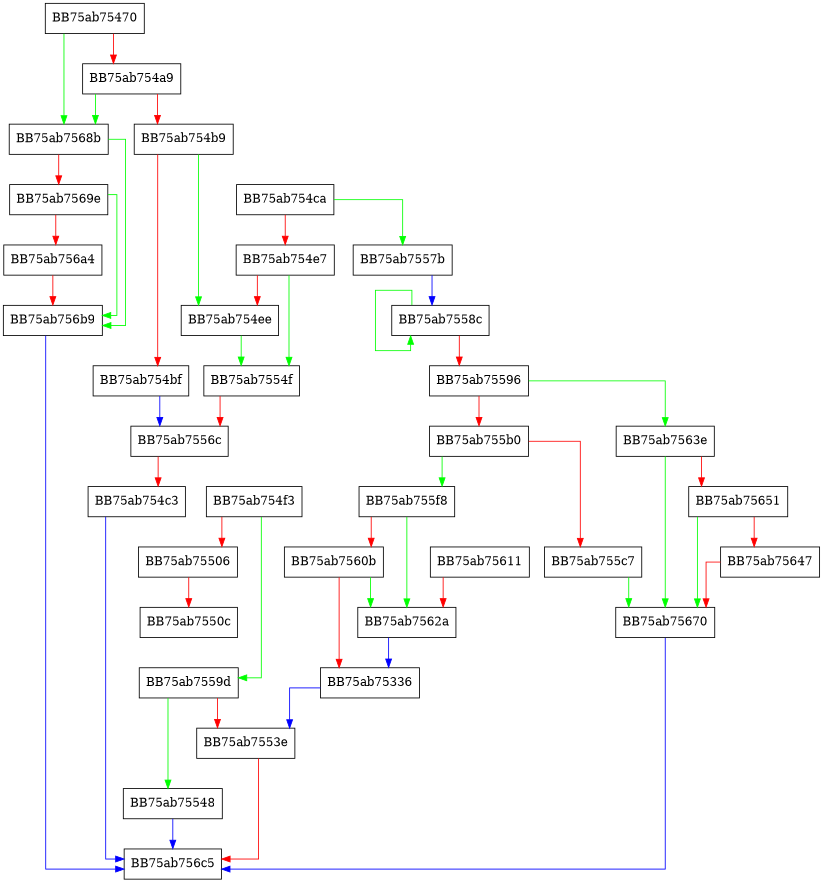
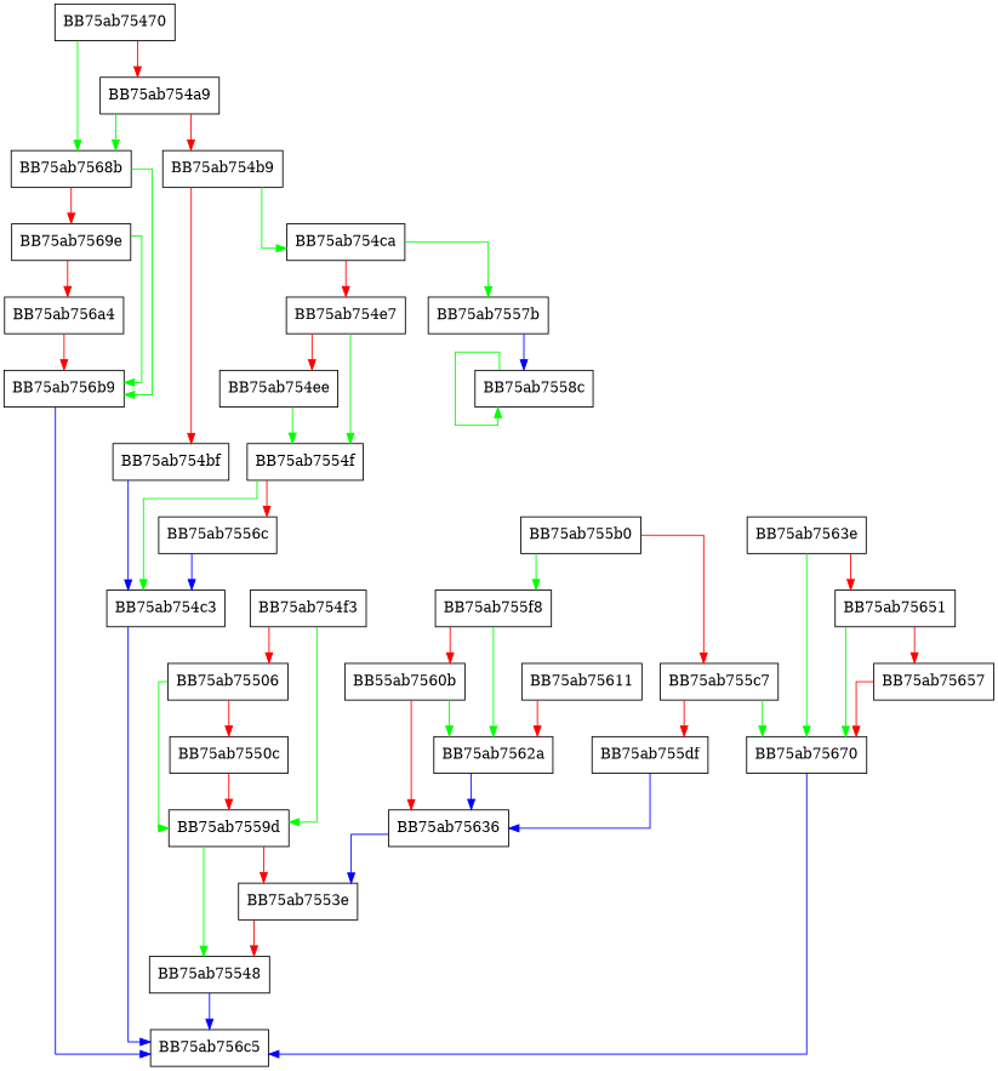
  digraph {
    splines=ortho
    node [shape=box]
    edge [color=red]
    BB75ab75470
    BB75ab7568b
    BB75ab754a9
    BB75ab756b9
    BB75ab7569e
    BB75ab754b9
    BB75ab756c5
    BB75ab756a4
    BB75ab754ca
    BB75ab754bf
    BB75ab7557b
    BB75ab754e7
    BB75ab754c3
    BB75ab7558c
    BB75ab7554f
    BB75ab754ee
-   BB75ab75596
    BB75ab7556c
    n19 [label=BB75ab7559d]
    BB75ab754f3
    BB75ab75506
    BB75ab75548
    BB75ab7553e
    BB75ab7550c
    BB75ab7563e
    BB75ab755b0
    BB75ab75670
    BB75ab75651
    BB75ab755f8
    BB75ab755c7
-   BB75ab75657 [label=BB75ab75647]
+   BB75ab75657
    BB75ab7562a
-   BB75ab7560b
-   BB75ab75636 [label=BB75ab75336]
+   BB75ab7560b [label=BB55ab7560b]
+   BB75ab755df
+   BB75ab75636
    BB75ab75611
    BB75ab75470 -> BB75ab7568b [color=green]
    BB75ab75470 -> BB75ab754a9
    BB75ab7568b -> BB75ab756b9 [color=green]
    BB75ab7568b -> BB75ab7569e
    BB75ab754a9 -> BB75ab7568b [color=green]
    BB75ab754a9 -> BB75ab754b9
    BB75ab756b9 -> BB75ab756c5 [color=blue]
    BB75ab7569e -> BB75ab756b9 [color=green]
    BB75ab7569e -> BB75ab756a4
-   BB75ab754b9 -> BB75ab754ee [color=green]
+   BB75ab754b9 -> BB75ab754ca [color=green]
    BB75ab754b9 -> BB75ab754bf
    BB75ab756a4 -> BB75ab756b9
    BB75ab754ca -> BB75ab7557b [color=green]
    BB75ab754ca -> BB75ab754e7
-   BB75ab754bf -> BB75ab7556c [color=blue]
+   BB75ab754bf -> BB75ab754c3 [color=blue]
    BB75ab7557b -> BB75ab7558c [color=blue]
    BB75ab754e7 -> BB75ab7554f [color=green]
    BB75ab754e7 -> BB75ab754ee
    BB75ab754c3 -> BB75ab756c5 [color=blue]
    BB75ab7558c -> BB75ab7558c [color=green]
-   BB75ab7558c -> BB75ab75596
+   BB75ab7554f -> BB75ab754c3 [color=green]
    BB75ab7554f -> BB75ab7556c
    BB75ab754ee -> BB75ab7554f [color=green]
-   BB75ab75596 -> BB75ab7563e [color=green]
-   BB75ab75596 -> BB75ab755b0
-   BB75ab7556c -> BB75ab754c3
+   BB75ab7556c -> BB75ab754c3 [color=blue]
    n19 -> BB75ab75548 [color=green]
    n19 -> BB75ab7553e
    BB75ab754f3 -> n19 [color=green]
    BB75ab754f3 -> BB75ab75506
+   BB75ab75506 -> n19 [color=green]
    BB75ab75506 -> BB75ab7550c
    BB75ab75548 -> BB75ab756c5 [color=blue]
-   BB75ab7553e -> BB75ab756c5
+   BB75ab7553e -> BB75ab75548
+   BB75ab7550c -> n19
    BB75ab7563e -> BB75ab75670 [color=green]
    BB75ab7563e -> BB75ab75651
    BB75ab755b0 -> BB75ab755f8 [color=green]
    BB75ab755b0 -> BB75ab755c7
    BB75ab75670 -> BB75ab756c5 [color=blue]
    BB75ab75651 -> BB75ab75670 [color=green]
    BB75ab75651 -> BB75ab75657
    BB75ab755f8 -> BB75ab7562a [color=green]
    BB75ab755f8 -> BB75ab7560b
    BB75ab755c7 -> BB75ab75670 [color=green]
+   BB75ab755c7 -> BB75ab755df
    BB75ab75657 -> BB75ab75670
    BB75ab7562a -> BB75ab75636 [color=blue]
    BB75ab7560b -> BB75ab7562a [color=green]
    BB75ab7560b -> BB75ab75636
+   BB75ab755df -> BB75ab75636 [color=blue]
    BB75ab75636 -> BB75ab7553e [color=blue]
    BB75ab75611 -> BB75ab7562a
  }
